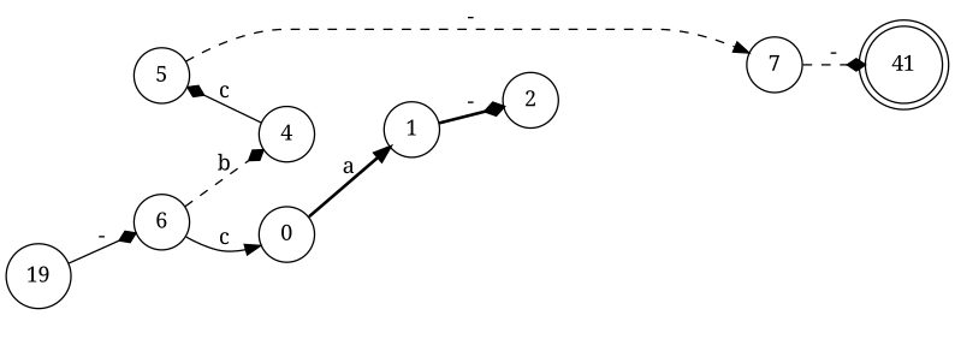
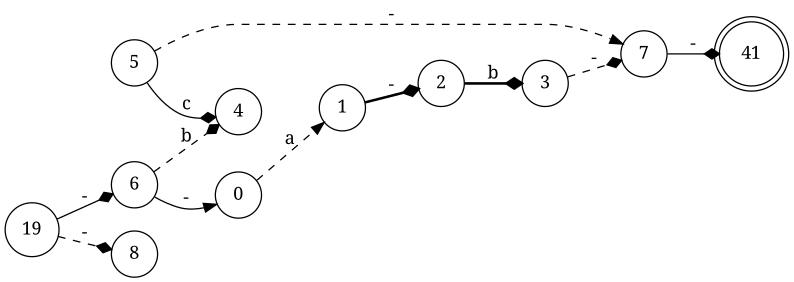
  digraph {
    fontname="Noto Serif"
    rankdir=LR
    node [fontname="Noto Serif" shape=circle]
    edge [arrowhead=diamond constraint=true fontname="Noto Serif" style=dashed]
    n1 [label=0]
    n2 [label=1]
    n3 [label=2]
+   n4 [label=3]
    n5 [label=7]
    n6 [label=41 shape=doublecircle]
    n7 [label=4]
    n8 [label=5]
    n9 [label=6]
+   n10 [label=8]
    n11 [label=19]
-   n1 -> n2 [arrowhead=normal label=a style=bold]
+   n1 -> n2 [arrowhead=normal label=a]
    n2 -> n3 [label="-" style=bold]
-   n5 -> n6 [label="-"]
-   n7 -> n8 [label=c style=solid]
+   n3 -> n4 [label=b style=bold]
+   n4 -> n5 [label="-"]
+   n5 -> n6 [label="-" style=solid]
+   n8 -> n7 [label=c style=solid]
    n8 -> n5 [arrowhead=normal label="-"]
-   n9 -> n1 [arrowhead=normal label=c style=solid]
+   n9 -> n1 [arrowhead=normal label="-" style=solid]
    n9 -> n7 [label=b]
    n11 -> n9 [label="-" style=solid]
+   n11 -> n10 [label="-"]
  }
